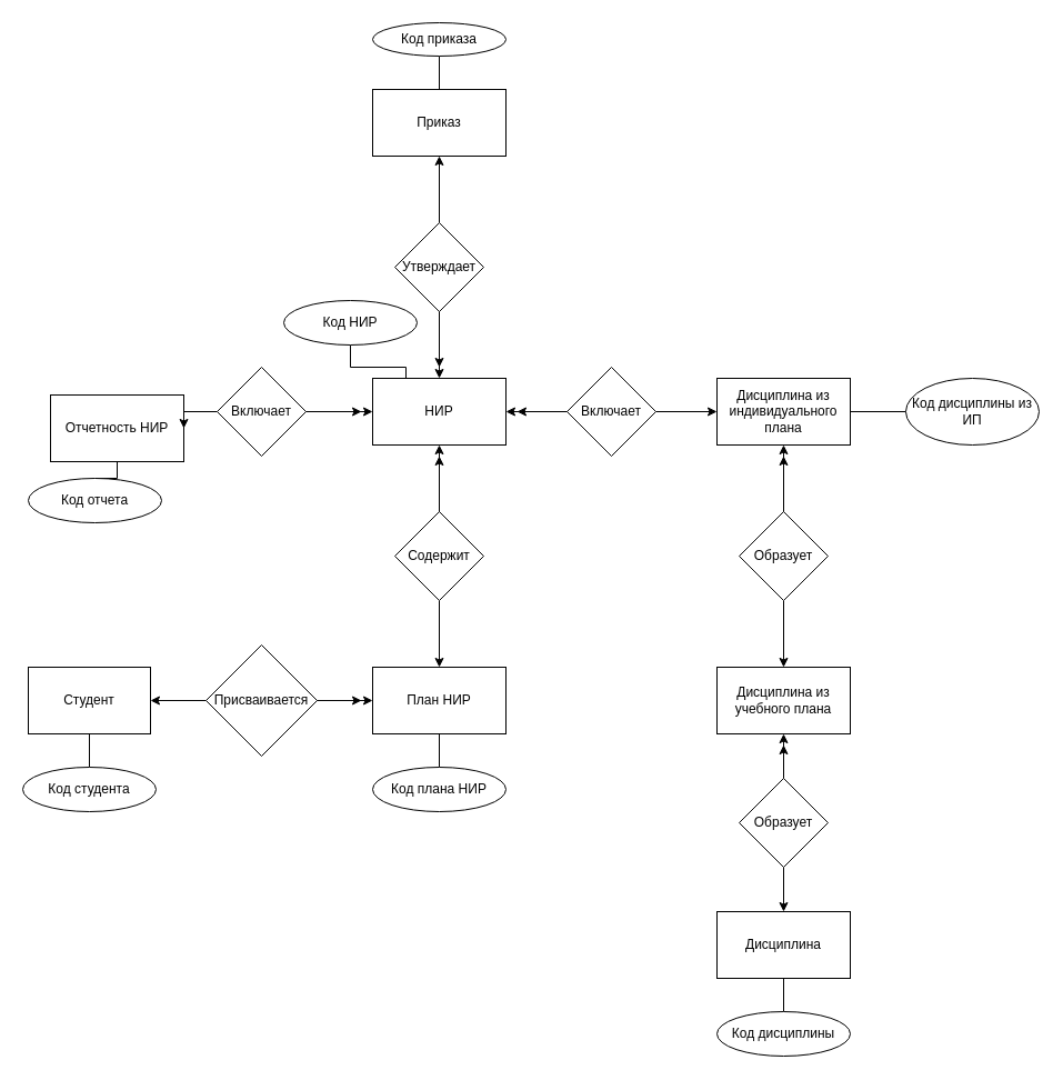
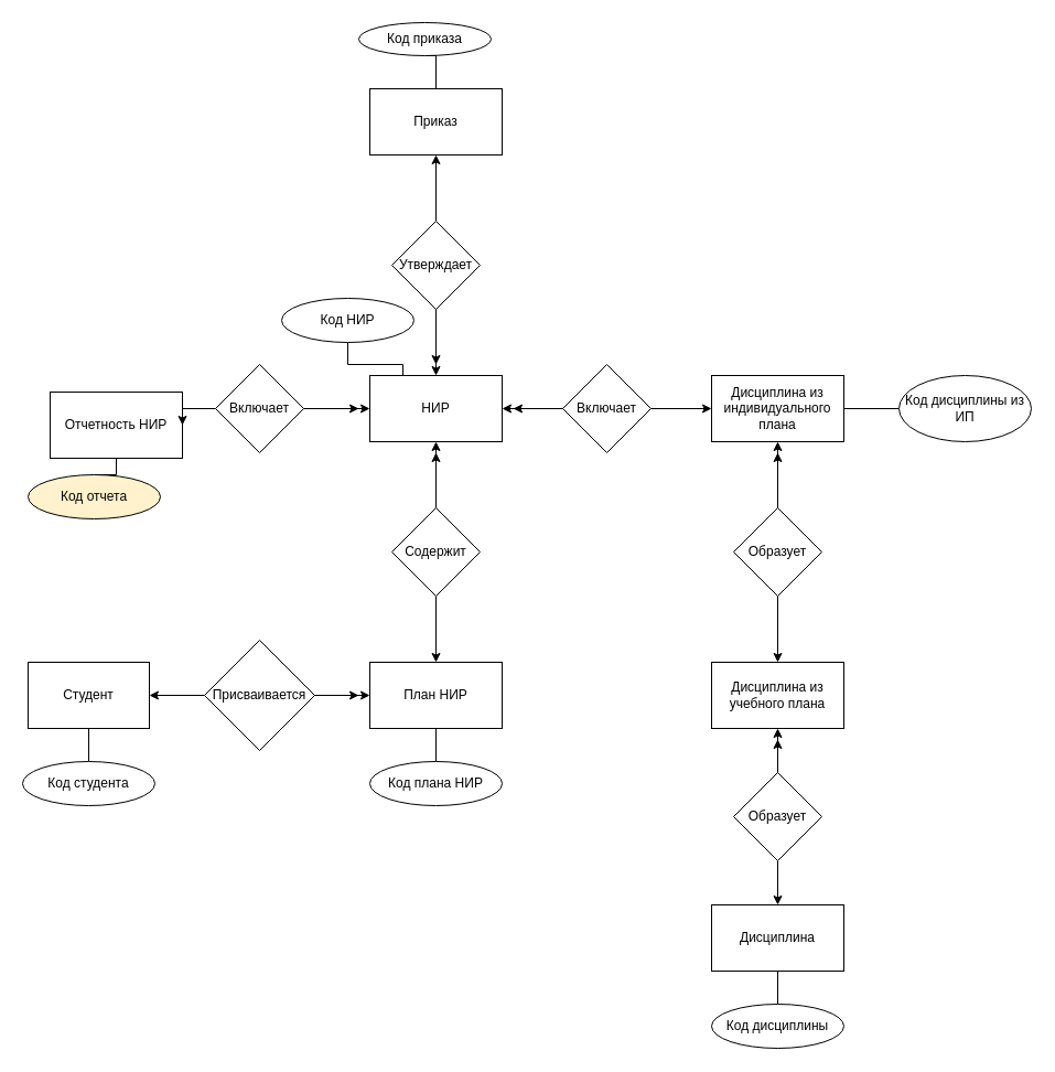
  <mxCell id="0" />
  <mxCell id="1" parent="0" />
  <mxCell id="2" value="НИР" style="rounded=0;whiteSpace=wrap;html=1;" vertex="1" parent="1"><mxGeometry x="335" y="340" width="120" height="60" as="geometry" /></mxCell>
  <mxCell id="3" value="Приказ" style="rounded=0;whiteSpace=wrap;html=1;" vertex="1" parent="1"><mxGeometry x="335" y="80" width="120" height="60" as="geometry" /></mxCell>
  <mxCell id="4" value="Студент" style="rounded=0;whiteSpace=wrap;html=1;" vertex="1" parent="1"><mxGeometry x="25" y="600" width="110" height="60" as="geometry" /></mxCell>
  <mxCell id="5" value="План НИР" style="rounded=0;whiteSpace=wrap;html=1;" vertex="1" parent="1"><mxGeometry x="335" y="600" width="120" height="60" as="geometry" /></mxCell>
  <mxCell id="6" value="Отчетность НИР" style="rounded=0;whiteSpace=wrap;html=1;" vertex="1" parent="1"><mxGeometry x="45" y="355" width="120" height="60" as="geometry" /></mxCell>
  <mxCell id="7" value="Дисциплина" style="rounded=0;whiteSpace=wrap;html=1;" vertex="1" parent="1"><mxGeometry x="645" y="820" width="120" height="60" as="geometry" /></mxCell>
  <mxCell id="8" value="Дисциплина из учебного плана" style="rounded=0;whiteSpace=wrap;html=1;" vertex="1" parent="1"><mxGeometry x="645" y="600" width="120" height="60" as="geometry" /></mxCell>
  <mxCell id="9" style="edgeStyle=orthogonalEdgeStyle;rounded=0;orthogonalLoop=1;jettySize=auto;html=1;exitX=1;exitY=0.5;exitDx=0;exitDy=0;entryX=0;entryY=0.5;entryDx=0;entryDy=0;startArrow=none;startFill=0;endArrow=none;endFill=0;strokeWidth=1;" edge="1" parent="1" source="10" target="29"><mxGeometry relative="1" as="geometry" /></mxCell>
  <mxCell id="10" value="Дисциплина из индивидуального плана" style="rounded=0;whiteSpace=wrap;html=1;" vertex="1" parent="1"><mxGeometry x="645" y="340" width="120" height="60" as="geometry" /></mxCell>
  <mxCell id="11" style="edgeStyle=orthogonalEdgeStyle;rounded=0;orthogonalLoop=1;jettySize=auto;html=1;exitX=0;exitY=0.5;exitDx=0;exitDy=0;entryX=1;entryY=0.5;entryDx=0;entryDy=0;" edge="1" parent="1" source="12" target="4"><mxGeometry relative="1" as="geometry" /></mxCell>
  <mxCell id="12" value="Присваивается" style="rhombus;whiteSpace=wrap;html=1;" vertex="1" parent="1"><mxGeometry x="185" y="580" width="100" height="100" as="geometry" /></mxCell>
  <mxCell id="13" style="edgeStyle=orthogonalEdgeStyle;rounded=0;orthogonalLoop=1;jettySize=auto;html=1;exitX=0;exitY=0.5;exitDx=0;exitDy=0;entryX=1;entryY=0.5;entryDx=0;entryDy=0;" edge="1" parent="1" source="14" target="6"><mxGeometry relative="1" as="geometry" /></mxCell>
  <mxCell id="14" value="Включает" style="rhombus;whiteSpace=wrap;html=1;" vertex="1" parent="1"><mxGeometry x="195" y="330" width="80" height="80" as="geometry" /></mxCell>
  <mxCell id="15" style="edgeStyle=orthogonalEdgeStyle;rounded=0;orthogonalLoop=1;jettySize=auto;html=1;exitX=0.5;exitY=0;exitDx=0;exitDy=0;entryX=0.5;entryY=1;entryDx=0;entryDy=0;" edge="1" parent="1" source="16" target="3"><mxGeometry relative="1" as="geometry" /></mxCell>
  <mxCell id="16" value="Утверждает" style="rhombus;whiteSpace=wrap;html=1;" vertex="1" parent="1"><mxGeometry x="355" y="200" width="80" height="80" as="geometry" /></mxCell>
  <mxCell id="17" style="edgeStyle=orthogonalEdgeStyle;rounded=0;orthogonalLoop=1;jettySize=auto;html=1;exitX=0.5;exitY=1;exitDx=0;exitDy=0;entryX=0.5;entryY=0;entryDx=0;entryDy=0;" edge="1" parent="1" source="18" target="5"><mxGeometry relative="1" as="geometry" /></mxCell>
  <mxCell id="18" value="Содержит" style="rhombus;whiteSpace=wrap;html=1;" vertex="1" parent="1"><mxGeometry x="355" y="460" width="80" height="80" as="geometry" /></mxCell>
  <mxCell id="19" style="edgeStyle=orthogonalEdgeStyle;rounded=0;orthogonalLoop=1;jettySize=auto;html=1;entryX=1;entryY=0.5;entryDx=0;entryDy=0;strokeWidth=1;endArrow=classic;endFill=1;startArrow=none;startFill=0;exitX=0;exitY=0.5;exitDx=0;exitDy=0;" edge="1" parent="1" source="20" target="2"><mxGeometry relative="1" as="geometry"><mxPoint x="505" y="370" as="sourcePoint" /><mxPoint x="519.643" y="409.857" as="targetPoint" /></mxGeometry></mxCell>
  <mxCell id="20" value="Включает" style="rhombus;whiteSpace=wrap;html=1;" vertex="1" parent="1"><mxGeometry x="510" y="330" width="80" height="80" as="geometry" /></mxCell>
  <mxCell id="21" style="edgeStyle=orthogonalEdgeStyle;rounded=0;orthogonalLoop=1;jettySize=auto;html=1;exitX=0.5;exitY=1;exitDx=0;exitDy=0;entryX=0.5;entryY=0;entryDx=0;entryDy=0;" edge="1" parent="1" source="22" target="8"><mxGeometry relative="1" as="geometry" /></mxCell>
  <mxCell id="22" value="Образует" style="rhombus;whiteSpace=wrap;html=1;" vertex="1" parent="1"><mxGeometry x="665" y="460" width="80" height="80" as="geometry" /></mxCell>
  <mxCell id="23" style="edgeStyle=orthogonalEdgeStyle;rounded=0;orthogonalLoop=1;jettySize=auto;html=1;exitX=0.5;exitY=1;exitDx=0;exitDy=0;entryX=0.5;entryY=0;entryDx=0;entryDy=0;" edge="1" parent="1" source="24" target="7"><mxGeometry relative="1" as="geometry" /></mxCell>
  <mxCell id="24" value="Образует" style="rhombus;whiteSpace=wrap;html=1;" vertex="1" parent="1"><mxGeometry x="665" y="700" width="80" height="80" as="geometry" /></mxCell>
  <mxCell id="25" style="edgeStyle=orthogonalEdgeStyle;rounded=0;orthogonalLoop=1;jettySize=auto;html=1;exitX=0.5;exitY=0;exitDx=0;exitDy=0;entryX=0.5;entryY=1;entryDx=0;entryDy=0;startArrow=none;startFill=0;endArrow=none;endFill=0;strokeWidth=1;" edge="1" parent="1" source="26" target="6"><mxGeometry relative="1" as="geometry" /></mxCell>
- <mxCell id="26" value="Код отчета" style="ellipse;whiteSpace=wrap;html=1;" vertex="1" parent="1"><mxGeometry x="25" y="430" width="120" height="40" as="geometry" /></mxCell>
+ <mxCell id="26" value="Код отчета" style="ellipse;whiteSpace=wrap;html=1;fillColor=#fff2cc;" vertex="1" parent="1"><mxGeometry x="25" y="430" width="120" height="40" as="geometry" /></mxCell>
  <mxCell id="27" style="edgeStyle=orthogonalEdgeStyle;rounded=0;orthogonalLoop=1;jettySize=auto;html=1;exitX=0.5;exitY=0;exitDx=0;exitDy=0;entryX=0.5;entryY=1;entryDx=0;entryDy=0;startArrow=none;startFill=0;endArrow=none;endFill=0;strokeWidth=1;" edge="1" parent="1" source="28" target="7"><mxGeometry relative="1" as="geometry" /></mxCell>
  <mxCell id="28" value="Код дисциплины" style="ellipse;whiteSpace=wrap;html=1;" vertex="1" parent="1"><mxGeometry x="645" y="910" width="120" height="40" as="geometry" /></mxCell>
  <mxCell id="29" value="Код дисциплины из ИП" style="ellipse;whiteSpace=wrap;html=1;" vertex="1" parent="1"><mxGeometry x="815" y="340" width="120" height="60" as="geometry" /></mxCell>
  <mxCell id="30" style="edgeStyle=orthogonalEdgeStyle;rounded=0;orthogonalLoop=1;jettySize=auto;html=1;exitX=0.5;exitY=0;exitDx=0;exitDy=0;entryX=0.5;entryY=1;entryDx=0;entryDy=0;startArrow=none;startFill=0;endArrow=none;endFill=0;strokeWidth=1;" edge="1" parent="1" source="31" target="5"><mxGeometry relative="1" as="geometry" /></mxCell>
  <mxCell id="31" value="Код плана НИР" style="ellipse;whiteSpace=wrap;html=1;" vertex="1" parent="1"><mxGeometry x="335" y="690" width="120" height="40" as="geometry" /></mxCell>
  <mxCell id="32" style="edgeStyle=orthogonalEdgeStyle;rounded=0;orthogonalLoop=1;jettySize=auto;html=1;exitX=0.5;exitY=1;exitDx=0;exitDy=0;entryX=0.25;entryY=0;entryDx=0;entryDy=0;startArrow=none;startFill=0;endArrow=none;endFill=0;strokeWidth=1;" edge="1" parent="1" source="33" target="2"><mxGeometry relative="1" as="geometry" /></mxCell>
  <mxCell id="33" value="Код НИР" style="ellipse;whiteSpace=wrap;html=1;" vertex="1" parent="1"><mxGeometry x="255" y="270" width="120" height="40" as="geometry" /></mxCell>
  <mxCell id="34" style="edgeStyle=orthogonalEdgeStyle;rounded=0;orthogonalLoop=1;jettySize=auto;html=1;exitX=0.5;exitY=0;exitDx=0;exitDy=0;entryX=0.5;entryY=1;entryDx=0;entryDy=0;startArrow=none;startFill=0;endArrow=none;endFill=0;strokeWidth=1;" edge="1" parent="1" source="35" target="4"><mxGeometry relative="1" as="geometry" /></mxCell>
  <mxCell id="35" value="Код студента" style="ellipse;whiteSpace=wrap;html=1;" vertex="1" parent="1"><mxGeometry x="20" y="690" width="120" height="40" as="geometry" /></mxCell>
  <mxCell id="36" style="edgeStyle=orthogonalEdgeStyle;rounded=0;orthogonalLoop=1;jettySize=auto;html=1;exitX=0.5;exitY=1;exitDx=0;exitDy=0;entryX=0.5;entryY=0;entryDx=0;entryDy=0;startArrow=none;startFill=0;endArrow=none;endFill=0;strokeWidth=1;" edge="1" parent="1" source="37" target="3"><mxGeometry relative="1" as="geometry" /></mxCell>
- <mxCell id="37" value="Код приказа" style="ellipse;whiteSpace=wrap;html=1;" vertex="1" parent="1"><mxGeometry x="335" y="20" width="120" height="30" as="geometry" /></mxCell>
+ <mxCell id="37" value="Код приказа" style="ellipse;whiteSpace=wrap;html=1;" vertex="1" parent="1"><mxGeometry x="325" y="20" width="120" height="30" as="geometry" /></mxCell>
  <mxCell id="38" style="edgeStyle=orthogonalEdgeStyle;rounded=0;orthogonalLoop=1;jettySize=auto;html=1;entryX=0.5;entryY=1;entryDx=0;entryDy=0;exitX=0.5;exitY=0;exitDx=0;exitDy=0;" edge="1" parent="1" source="24" target="8"><mxGeometry relative="1" as="geometry"><mxPoint x="605" y="650" as="sourcePoint" /><mxPoint x="575" y="620" as="targetPoint" /></mxGeometry></mxCell>
  <mxCell id="39" style="edgeStyle=orthogonalEdgeStyle;rounded=0;orthogonalLoop=1;jettySize=auto;html=1;exitX=0.5;exitY=0;exitDx=0;exitDy=0;" edge="1" parent="1" source="24"><mxGeometry relative="1" as="geometry"><mxPoint x="645" y="700" as="sourcePoint" /><mxPoint x="705" y="670" as="targetPoint" /></mxGeometry></mxCell>
  <mxCell id="40" style="edgeStyle=orthogonalEdgeStyle;rounded=0;orthogonalLoop=1;jettySize=auto;html=1;exitX=0.5;exitY=0;exitDx=0;exitDy=0;entryX=0.5;entryY=1;entryDx=0;entryDy=0;" edge="1" parent="1" source="22" target="10"><mxGeometry relative="1" as="geometry"><mxPoint x="675.345" y="489.931" as="sourcePoint" /><mxPoint x="495" y="490" as="targetPoint" /></mxGeometry></mxCell>
  <mxCell id="41" style="edgeStyle=orthogonalEdgeStyle;rounded=0;orthogonalLoop=1;jettySize=auto;html=1;exitX=0.5;exitY=0;exitDx=0;exitDy=0;" edge="1" parent="1" source="22"><mxGeometry relative="1" as="geometry"><mxPoint x="705.345" y="460.276" as="sourcePoint" /><mxPoint x="705" y="410" as="targetPoint" /></mxGeometry></mxCell>
  <mxCell id="42" style="edgeStyle=orthogonalEdgeStyle;rounded=0;orthogonalLoop=1;jettySize=auto;html=1;strokeWidth=1;endArrow=classic;endFill=1;startArrow=none;startFill=0;exitX=0;exitY=0.5;exitDx=0;exitDy=0;" edge="1" parent="1" source="20"><mxGeometry relative="1" as="geometry"><mxPoint x="510.286" y="369.857" as="sourcePoint" /><mxPoint x="465" y="370" as="targetPoint" /></mxGeometry></mxCell>
  <mxCell id="43" style="edgeStyle=orthogonalEdgeStyle;rounded=0;orthogonalLoop=1;jettySize=auto;html=1;strokeWidth=1;endArrow=classic;endFill=1;startArrow=none;startFill=0;exitX=1;exitY=0.5;exitDx=0;exitDy=0;entryX=0;entryY=0.5;entryDx=0;entryDy=0;" edge="1" parent="1" source="20" target="10"><mxGeometry relative="1" as="geometry"><mxPoint x="590" y="420" as="sourcePoint" /><mxPoint x="545" y="420" as="targetPoint" /></mxGeometry></mxCell>
  <mxCell id="44" style="edgeStyle=orthogonalEdgeStyle;rounded=0;orthogonalLoop=1;jettySize=auto;html=1;entryX=0.5;entryY=0;entryDx=0;entryDy=0;exitX=0.5;exitY=1;exitDx=0;exitDy=0;" edge="1" parent="1" source="16" target="2"><mxGeometry relative="1" as="geometry"><mxPoint x="435" y="300" as="sourcePoint" /><mxPoint x="475" y="170" as="targetPoint" /></mxGeometry></mxCell>
  <mxCell id="45" style="edgeStyle=orthogonalEdgeStyle;rounded=0;orthogonalLoop=1;jettySize=auto;html=1;exitX=0.5;exitY=1;exitDx=0;exitDy=0;" edge="1" parent="1" source="16"><mxGeometry relative="1" as="geometry"><mxPoint x="394.857" y="280.143" as="sourcePoint" /><mxPoint x="395" y="330" as="targetPoint" /></mxGeometry></mxCell>
  <mxCell id="46" style="edgeStyle=orthogonalEdgeStyle;rounded=0;orthogonalLoop=1;jettySize=auto;html=1;exitX=1;exitY=0.5;exitDx=0;exitDy=0;entryX=0;entryY=0.5;entryDx=0;entryDy=0;" edge="1" parent="1" source="14" target="2"><mxGeometry relative="1" as="geometry"><mxPoint x="284.5" y="375" as="sourcePoint" /><mxPoint x="284.5" y="425" as="targetPoint" /></mxGeometry></mxCell>
  <mxCell id="47" style="edgeStyle=orthogonalEdgeStyle;rounded=0;orthogonalLoop=1;jettySize=auto;html=1;exitX=1;exitY=0.5;exitDx=0;exitDy=0;" edge="1" parent="1" source="14"><mxGeometry relative="1" as="geometry"><mxPoint x="275.048" y="369.952" as="sourcePoint" /><mxPoint x="325" y="370" as="targetPoint" /></mxGeometry></mxCell>
  <mxCell id="48" style="edgeStyle=orthogonalEdgeStyle;rounded=0;orthogonalLoop=1;jettySize=auto;html=1;exitX=1;exitY=0.5;exitDx=0;exitDy=0;entryX=0;entryY=0.5;entryDx=0;entryDy=0;" edge="1" parent="1" source="12" target="5"><mxGeometry relative="1" as="geometry"><mxPoint x="314.833" y="660.167" as="sourcePoint" /><mxPoint x="264.833" y="660.167" as="targetPoint" /></mxGeometry></mxCell>
  <mxCell id="49" style="edgeStyle=orthogonalEdgeStyle;rounded=0;orthogonalLoop=1;jettySize=auto;html=1;exitX=1;exitY=0.5;exitDx=0;exitDy=0;" edge="1" parent="1" source="12"><mxGeometry relative="1" as="geometry"><mxPoint x="285" y="630.2" as="sourcePoint" /><mxPoint x="325" y="630" as="targetPoint" /></mxGeometry></mxCell>
  <mxCell id="50" style="edgeStyle=orthogonalEdgeStyle;rounded=0;orthogonalLoop=1;jettySize=auto;html=1;exitX=0.5;exitY=0;exitDx=0;exitDy=0;entryX=0.5;entryY=1;entryDx=0;entryDy=0;" edge="1" parent="1" source="18" target="2"><mxGeometry relative="1" as="geometry"><mxPoint x="474.857" y="430.143" as="sourcePoint" /><mxPoint x="474.857" y="490.143" as="targetPoint" /></mxGeometry></mxCell>
  <mxCell id="51" style="edgeStyle=orthogonalEdgeStyle;rounded=0;orthogonalLoop=1;jettySize=auto;html=1;exitX=0.5;exitY=0;exitDx=0;exitDy=0;" edge="1" parent="1" source="18"><mxGeometry relative="1" as="geometry"><mxPoint x="394.857" y="460.143" as="sourcePoint" /><mxPoint x="395" y="410" as="targetPoint" /></mxGeometry></mxCell>
